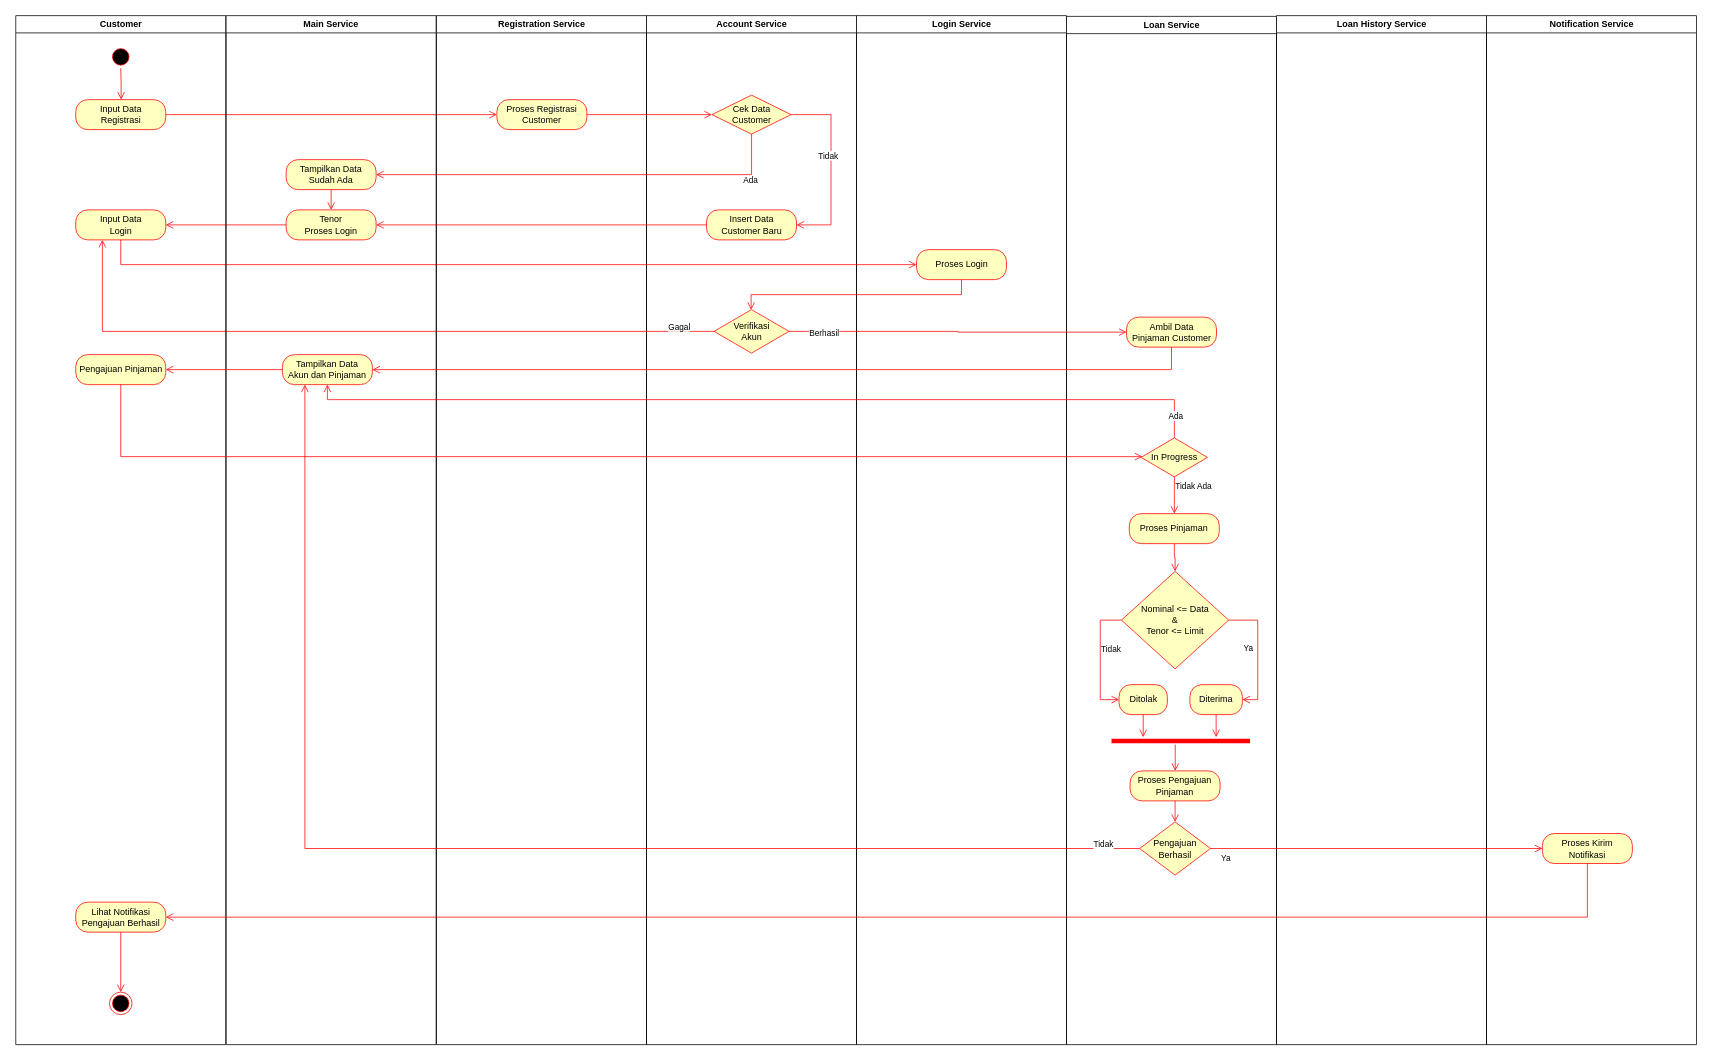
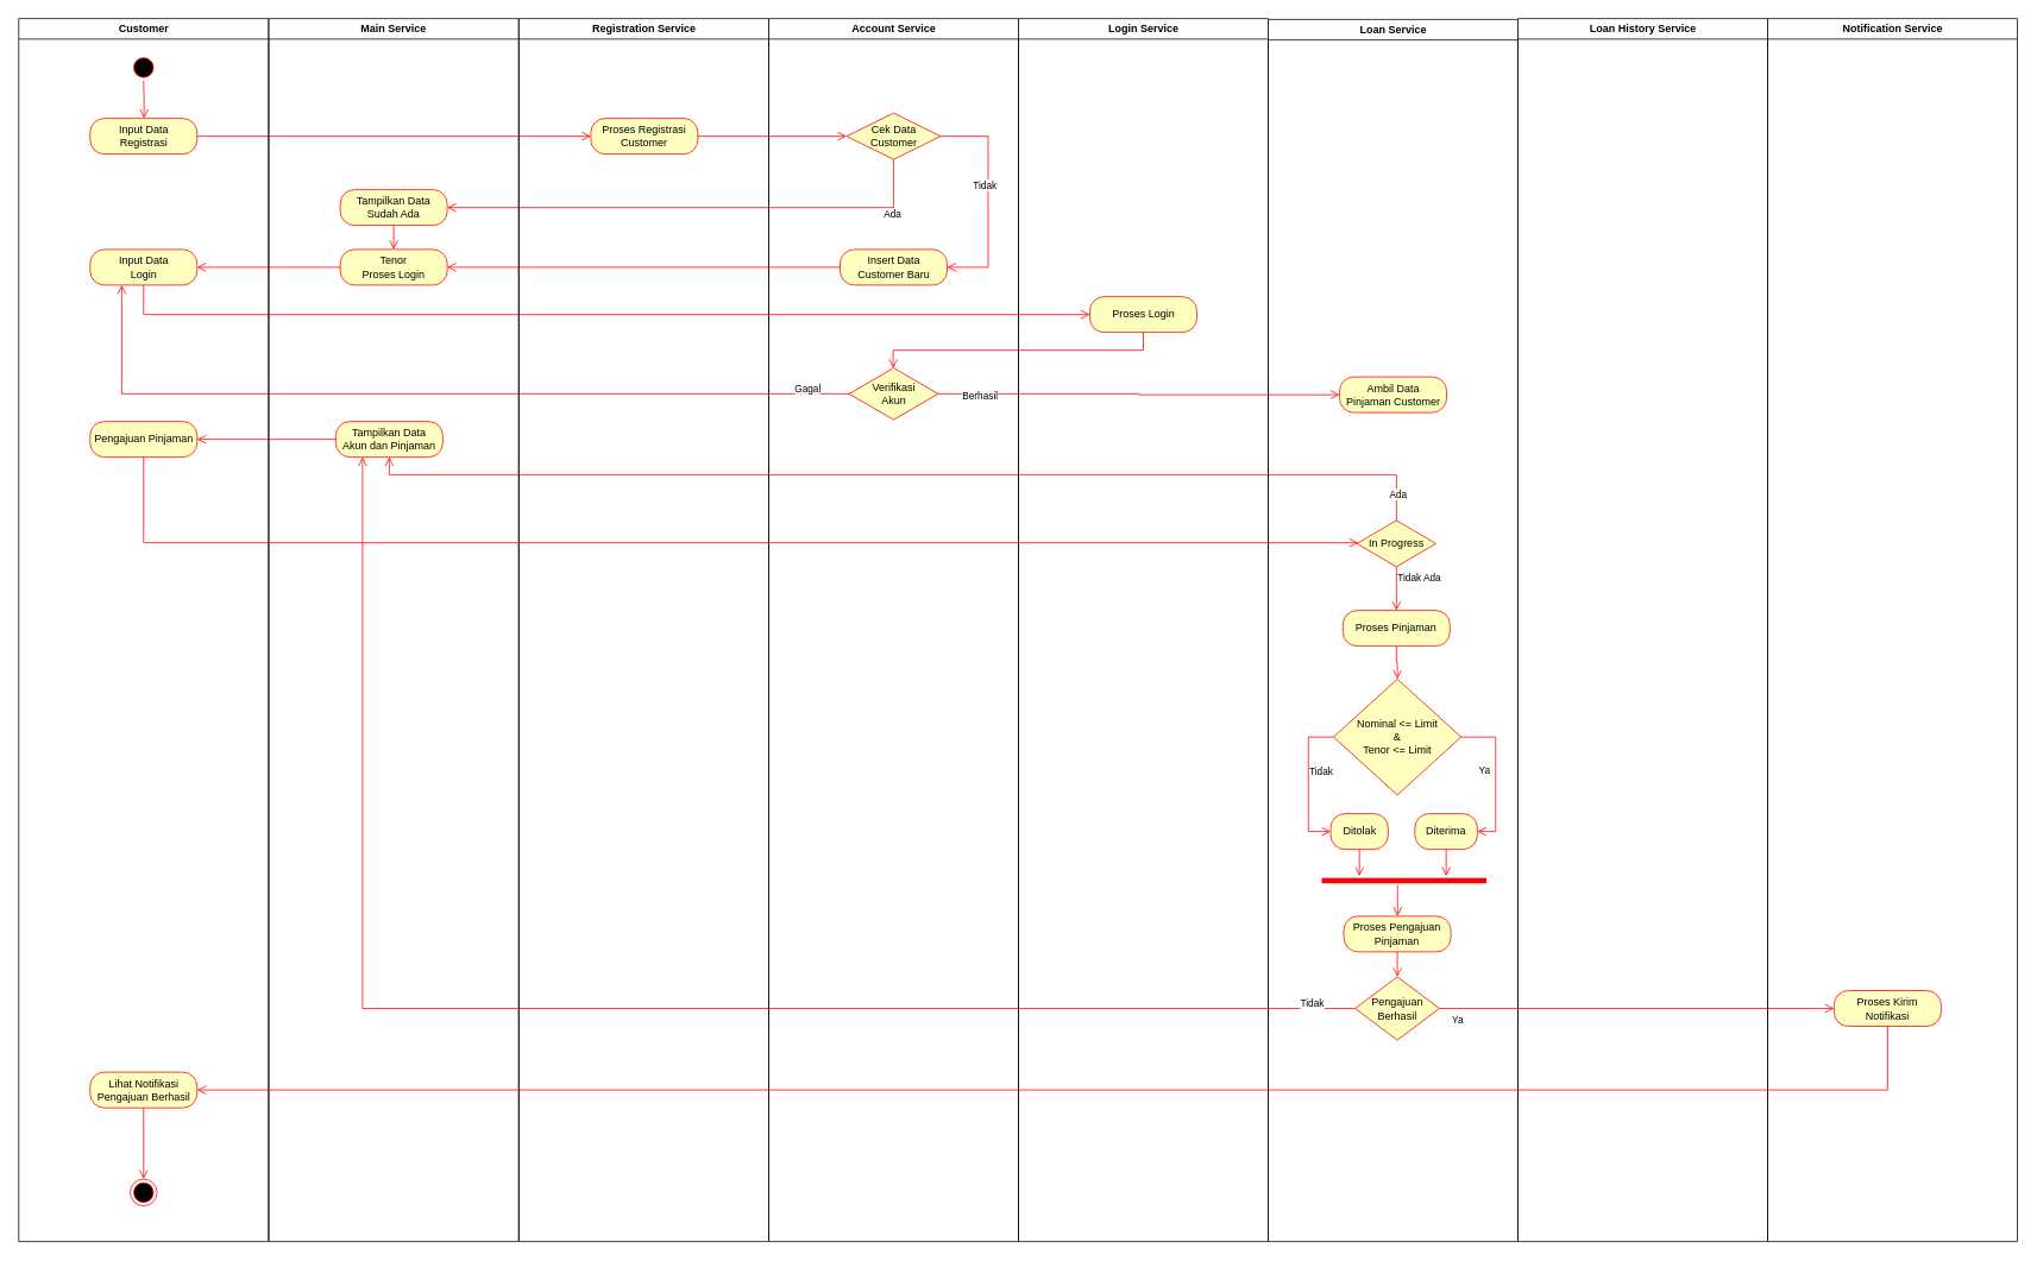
  <mxCell id="0" />
  <mxCell id="1" parent="0" />
  <mxCell id="2" value="Customer" style="swimlane;whiteSpace=wrap" parent="1" vertex="1"><mxGeometry x="20.5" y="20" width="280" height="1372" as="geometry" /></mxCell>
  <mxCell id="3" value="" style="ellipse;shape=startState;fillColor=#000000;strokeColor=#ff0000;" parent="2" vertex="1"><mxGeometry x="125" y="40" width="30" height="30" as="geometry" /></mxCell>
  <mxCell id="4" value="" style="edgeStyle=elbowEdgeStyle;elbow=horizontal;verticalAlign=bottom;endArrow=open;endSize=8;strokeColor=#FF0000;endFill=1;rounded=0" parent="2" source="3" target="5" edge="1"><mxGeometry x="100" y="40" as="geometry"><mxPoint x="115.5" y="110" as="targetPoint" /></mxGeometry></mxCell>
  <mxCell id="5" value="Input Data &lt;br&gt;Registrasi" style="rounded=1;whiteSpace=wrap;html=1;arcSize=40;fontColor=#000000;fillColor=#ffffc0;strokeColor=#ff0000;" vertex="1" parent="2"><mxGeometry x="80" y="112" width="120" height="40" as="geometry" /></mxCell>
  <mxCell id="6" value="Input Data&lt;br&gt;Login" style="rounded=1;whiteSpace=wrap;html=1;arcSize=40;fontColor=#000000;fillColor=#ffffc0;strokeColor=#ff0000;" vertex="1" parent="2"><mxGeometry x="80" y="259" width="120" height="40" as="geometry" /></mxCell>
  <mxCell id="7" value="Pengajuan Pinjaman" style="rounded=1;whiteSpace=wrap;html=1;arcSize=40;fontColor=#000000;fillColor=#ffffc0;strokeColor=#ff0000;" vertex="1" parent="2"><mxGeometry x="80" y="452" width="120" height="40" as="geometry" /></mxCell>
  <mxCell id="8" value="Lihat Notifikasi&lt;br&gt;Pengajuan Berhasil" style="rounded=1;whiteSpace=wrap;html=1;arcSize=40;fontColor=#000000;fillColor=#ffffc0;strokeColor=#ff0000;" vertex="1" parent="2"><mxGeometry x="80" y="1182" width="120" height="40" as="geometry" /></mxCell>
  <mxCell id="9" value="" style="ellipse;html=1;shape=endState;fillColor=#000000;strokeColor=#ff0000;" vertex="1" parent="2"><mxGeometry x="125" y="1302" width="30" height="30" as="geometry" /></mxCell>
  <mxCell id="10" value="" style="edgeStyle=orthogonalEdgeStyle;html=1;verticalAlign=bottom;endArrow=open;endSize=8;strokeColor=#ff0000;rounded=0;" edge="1" source="8" parent="2" target="9"><mxGeometry relative="1" as="geometry"><mxPoint x="955.5" y="1292" as="targetPoint" /></mxGeometry></mxCell>
  <mxCell id="11" value="Registration Service" style="swimlane;whiteSpace=wrap" parent="1" vertex="1"><mxGeometry x="581.5" y="20" width="280" height="1372" as="geometry" /></mxCell>
  <mxCell id="12" value="" style="endArrow=open;strokeColor=#FF0000;endFill=1;rounded=0" parent="11" edge="1"><mxGeometry relative="1" as="geometry"><mxPoint x="75" y="160" as="sourcePoint" /></mxGeometry></mxCell>
  <mxCell id="13" value="" style="endArrow=open;strokeColor=#FF0000;endFill=1;rounded=0" parent="11" edge="1"><mxGeometry relative="1" as="geometry"><mxPoint x="75" y="270" as="sourcePoint" /></mxGeometry></mxCell>
  <mxCell id="14" value="" style="endArrow=none;strokeColor=#FF0000;endFill=0;rounded=0;dashed=1" parent="11" edge="1"><mxGeometry relative="1" as="geometry"><mxPoint x="87.121" y="375" as="sourcePoint" /></mxGeometry></mxCell>
  <mxCell id="15" value="Proses Registrasi&lt;br&gt;Customer" style="rounded=1;whiteSpace=wrap;html=1;arcSize=40;fontColor=#000000;fillColor=#ffffc0;strokeColor=#ff0000;" vertex="1" parent="11"><mxGeometry x="80.5" y="112" width="120" height="40" as="geometry" /></mxCell>
  <mxCell id="16" value="Account Service" style="swimlane;whiteSpace=wrap" parent="1" vertex="1"><mxGeometry x="861.5" y="20" width="280" height="1372" as="geometry" /></mxCell>
  <mxCell id="17" value="Cek Data&lt;br&gt;Customer" style="rhombus;whiteSpace=wrap;html=1;fontColor=#000000;fillColor=#ffffc0;strokeColor=#ff0000;" vertex="1" parent="16"><mxGeometry x="87.25" y="106" width="105.5" height="52" as="geometry" /></mxCell>
  <mxCell id="18" value="Tidak" style="edgeStyle=orthogonalEdgeStyle;html=1;align=left;verticalAlign=bottom;endArrow=open;endSize=8;strokeColor=#ff0000;rounded=0;" edge="1" source="17" parent="16" target="19"><mxGeometry x="-0.129" y="-10" relative="1" as="geometry"><mxPoint x="215.5" y="292" as="targetPoint" /><Array as="points"><mxPoint x="246" y="132" /><mxPoint x="246" y="279" /></Array><mxPoint x="-9" y="10" as="offset" /></mxGeometry></mxCell>
  <mxCell id="19" value="Insert Data&lt;br&gt;Customer Baru" style="rounded=1;whiteSpace=wrap;html=1;arcSize=40;fontColor=#000000;fillColor=#ffffc0;strokeColor=#ff0000;" vertex="1" parent="16"><mxGeometry x="80" y="259" width="120" height="40" as="geometry" /></mxCell>
  <mxCell id="20" value="Verifikasi&lt;br&gt;Akun" style="rhombus;whiteSpace=wrap;html=1;fontColor=#000000;fillColor=#ffffc0;strokeColor=#ff0000;" vertex="1" parent="16"><mxGeometry x="90" y="392" width="100" height="58" as="geometry" /></mxCell>
  <mxCell id="21" value="" style="endArrow=open;strokeColor=#FF0000;endFill=1;rounded=0" parent="1" edge="1"><mxGeometry relative="1" as="geometry"><mxPoint x="190.5" y="370" as="sourcePoint" /></mxGeometry></mxCell>
  <mxCell id="22" value="" style="edgeStyle=orthogonalEdgeStyle;html=1;verticalAlign=bottom;endArrow=open;endSize=8;strokeColor=#ff0000;rounded=0;" edge="1" source="5" parent="1" target="15"><mxGeometry relative="1" as="geometry"><mxPoint x="135.5" y="232" as="targetPoint" /></mxGeometry></mxCell>
  <mxCell id="23" value="" style="edgeStyle=orthogonalEdgeStyle;html=1;verticalAlign=bottom;endArrow=open;endSize=8;strokeColor=#ff0000;rounded=0;" edge="1" source="15" parent="1" target="17"><mxGeometry relative="1" as="geometry"><mxPoint x="426" y="232" as="targetPoint" /></mxGeometry></mxCell>
  <mxCell id="24" value="" style="edgeStyle=orthogonalEdgeStyle;html=1;verticalAlign=bottom;endArrow=open;endSize=8;strokeColor=#ff0000;rounded=0;" edge="1" source="53" parent="1" target="6"><mxGeometry relative="1" as="geometry"><mxPoint x="440.5" y="432" as="targetPoint" /></mxGeometry></mxCell>
  <mxCell id="25" value="Ada" style="edgeStyle=orthogonalEdgeStyle;html=1;align=left;verticalAlign=top;endArrow=open;endSize=8;strokeColor=#ff0000;rounded=0;" edge="1" source="17" parent="1" target="52"><mxGeometry x="-0.76" y="-5" relative="1" as="geometry"><mxPoint x="696" y="272" as="targetPoint" /><Array as="points"><mxPoint x="1002" y="232" /></Array><mxPoint as="offset" /></mxGeometry></mxCell>
  <mxCell id="26" value="" style="edgeStyle=orthogonalEdgeStyle;html=1;verticalAlign=bottom;endArrow=open;endSize=8;strokeColor=#ff0000;rounded=0;" edge="1" source="19" parent="1" target="53"><mxGeometry relative="1" as="geometry"><mxPoint x="720.5" y="362" as="targetPoint" /></mxGeometry></mxCell>
  <mxCell id="27" value="Login Service" style="swimlane;whiteSpace=wrap" vertex="1" parent="1"><mxGeometry x="1141.5" y="20" width="280" height="1372" as="geometry" /></mxCell>
  <mxCell id="28" value="Proses Login" style="rounded=1;whiteSpace=wrap;html=1;arcSize=40;fontColor=#000000;fillColor=#ffffc0;strokeColor=#ff0000;" vertex="1" parent="27"><mxGeometry x="80" y="312" width="120" height="40" as="geometry" /></mxCell>
  <mxCell id="29" value="" style="edgeStyle=orthogonalEdgeStyle;html=1;verticalAlign=bottom;endArrow=open;endSize=8;strokeColor=#ff0000;rounded=0;" edge="1" source="6" parent="1" target="28"><mxGeometry relative="1" as="geometry"><mxPoint x="959.493" y="352" as="targetPoint" /><Array as="points"><mxPoint x="161" y="352" /></Array></mxGeometry></mxCell>
  <mxCell id="30" value="" style="edgeStyle=orthogonalEdgeStyle;html=1;verticalAlign=bottom;endArrow=open;endSize=8;strokeColor=#ff0000;rounded=0;" edge="1" source="28" parent="1" target="20"><mxGeometry relative="1" as="geometry"><mxPoint x="1016" y="432" as="targetPoint" /><Array as="points"><mxPoint x="1001" y="392" /></Array></mxGeometry></mxCell>
  <mxCell id="31" value="Gagal" style="edgeStyle=orthogonalEdgeStyle;html=1;align=left;verticalAlign=top;endArrow=open;endSize=8;strokeColor=#ff0000;rounded=0;" edge="1" source="20" parent="1" target="6"><mxGeometry x="-0.865" y="-19" relative="1" as="geometry"><mxPoint x="126" y="441" as="targetPoint" /><Array as="points"><mxPoint x="136" y="441" /></Array><mxPoint as="offset" /></mxGeometry></mxCell>
  <mxCell id="32" value="Loan Service" style="swimlane;whiteSpace=wrap" vertex="1" parent="1"><mxGeometry x="1421.5" y="21" width="280" height="1371" as="geometry" /></mxCell>
  <mxCell id="33" value="Ambil Data &lt;br&gt; Pinjaman Customer" style="rounded=1;whiteSpace=wrap;html=1;arcSize=40;fontColor=#000000;fillColor=#ffffc0;strokeColor=#ff0000;" vertex="1" parent="32"><mxGeometry x="80" y="401" width="120" height="40" as="geometry" /></mxCell>
  <mxCell id="34" value="In Progress" style="rhombus;whiteSpace=wrap;html=1;fontColor=#000000;fillColor=#ffffc0;strokeColor=#ff0000;" vertex="1" parent="32"><mxGeometry x="99.5" y="562" width="88.5" height="52" as="geometry" /></mxCell>
  <mxCell id="35" value="Tidak Ada" style="edgeStyle=orthogonalEdgeStyle;html=1;align=left;verticalAlign=top;endArrow=open;endSize=8;strokeColor=#ff0000;rounded=0;" edge="1" source="34" parent="32" target="36"><mxGeometry x="-1" relative="1" as="geometry"><mxPoint x="138.5" y="692" as="targetPoint" /></mxGeometry></mxCell>
  <mxCell id="36" value="Proses Pinjaman" style="rounded=1;whiteSpace=wrap;html=1;arcSize=40;fontColor=#000000;fillColor=#ffffc0;strokeColor=#ff0000;" vertex="1" parent="32"><mxGeometry x="83.75" y="663" width="120" height="40" as="geometry" /></mxCell>
  <mxCell id="37" value="" style="edgeStyle=orthogonalEdgeStyle;html=1;verticalAlign=bottom;endArrow=open;endSize=8;strokeColor=#ff0000;rounded=0;" edge="1" source="36" parent="32" target="38"><mxGeometry relative="1" as="geometry"><mxPoint x="114.5" y="792" as="targetPoint" /></mxGeometry></mxCell>
- <mxCell id="38" value="Nominal &amp;lt;= Data&lt;br&gt;&amp;amp;&lt;br&gt;Tenor &amp;lt;= Limit" style="rhombus;whiteSpace=wrap;html=1;fontColor=#000000;fillColor=#ffffc0;strokeColor=#ff0000;" vertex="1" parent="32"><mxGeometry x="73.25" y="740" width="143" height="130" as="geometry" /></mxCell>
+ <mxCell id="38" value="Nominal &amp;lt;= Limit&lt;br&gt;&amp;amp;&lt;br&gt;Tenor &amp;lt;= Limit" style="rhombus;whiteSpace=wrap;html=1;fontColor=#000000;fillColor=#ffffc0;strokeColor=#ff0000;" vertex="1" parent="32"><mxGeometry x="73.25" y="740" width="143" height="130" as="geometry" /></mxCell>
  <mxCell id="39" value="Ya" style="edgeStyle=orthogonalEdgeStyle;html=1;align=left;verticalAlign=bottom;endArrow=open;endSize=8;strokeColor=#ff0000;rounded=0;" edge="1" source="38" parent="32" target="43"><mxGeometry x="0.026" y="-21" relative="1" as="geometry"><mxPoint x="254.5" y="911" as="targetPoint" /><Array as="points"><mxPoint x="255" y="805" /><mxPoint x="255" y="911" /></Array><mxPoint as="offset" /></mxGeometry></mxCell>
  <mxCell id="40" value="Tidak" style="edgeStyle=orthogonalEdgeStyle;html=1;align=left;verticalAlign=top;endArrow=open;endSize=8;strokeColor=#ff0000;rounded=0;exitX=0;exitY=0.5;exitDx=0;exitDy=0;" edge="1" source="38" parent="32" target="41"><mxGeometry x="-0.319" y="-1" relative="1" as="geometry"><mxPoint x="44.19" y="913.05" as="targetPoint" /><mxPoint x="24.496" y="810.999" as="sourcePoint" /><Array as="points"><mxPoint x="45" y="805" /><mxPoint x="45" y="911" /></Array><mxPoint as="offset" /></mxGeometry></mxCell>
  <mxCell id="41" value="Ditolak" style="rounded=1;whiteSpace=wrap;html=1;arcSize=40;fontColor=#000000;fillColor=#ffffc0;strokeColor=#ff0000;" vertex="1" parent="32"><mxGeometry x="70" y="891" width="64.5" height="40" as="geometry" /></mxCell>
  <mxCell id="42" value="" style="edgeStyle=orthogonalEdgeStyle;html=1;verticalAlign=bottom;endArrow=open;endSize=8;strokeColor=#ff0000;rounded=0;" edge="1" source="41" parent="32" target="45"><mxGeometry relative="1" as="geometry"><mxPoint x="74.5" y="991" as="targetPoint" /><Array as="points"><mxPoint x="102" y="961" /><mxPoint x="102" y="961" /></Array></mxGeometry></mxCell>
  <mxCell id="43" value="Diterima" style="rounded=1;whiteSpace=wrap;html=1;arcSize=40;fontColor=#000000;fillColor=#ffffc0;strokeColor=#ff0000;" vertex="1" parent="32"><mxGeometry x="164.5" y="891" width="70" height="40" as="geometry" /></mxCell>
  <mxCell id="44" value="" style="edgeStyle=orthogonalEdgeStyle;html=1;verticalAlign=bottom;endArrow=open;endSize=8;strokeColor=#ff0000;rounded=0;" edge="1" source="43" parent="32" target="45"><mxGeometry relative="1" as="geometry"><mxPoint x="220" y="991" as="targetPoint" /><Array as="points"><mxPoint x="200" y="941" /><mxPoint x="200" y="941" /></Array></mxGeometry></mxCell>
  <mxCell id="45" value="" style="shape=line;html=1;strokeWidth=6;strokeColor=#ff0000;" vertex="1" parent="32"><mxGeometry x="60" y="961" width="184.75" height="10" as="geometry" /></mxCell>
  <mxCell id="46" value="" style="edgeStyle=orthogonalEdgeStyle;html=1;verticalAlign=bottom;endArrow=open;endSize=8;strokeColor=#ff0000;rounded=0;" edge="1" source="45" parent="32" target="47"><mxGeometry relative="1" as="geometry"><mxPoint x="154.5" y="1041" as="targetPoint" /><Array as="points"><mxPoint x="145" y="991" /><mxPoint x="145" y="991" /></Array></mxGeometry></mxCell>
  <mxCell id="47" value="Proses Pengajuan&lt;br&gt;Pinjaman" style="rounded=1;whiteSpace=wrap;html=1;arcSize=40;fontColor=#000000;fillColor=#ffffc0;strokeColor=#ff0000;" vertex="1" parent="32"><mxGeometry x="84.75" y="1006" width="120" height="40" as="geometry" /></mxCell>
  <mxCell id="48" value="" style="edgeStyle=orthogonalEdgeStyle;html=1;verticalAlign=bottom;endArrow=open;endSize=8;strokeColor=#ff0000;rounded=0;" edge="1" source="47" parent="32" target="49"><mxGeometry relative="1" as="geometry"><mxPoint x="144.75" y="1151" as="targetPoint" /></mxGeometry></mxCell>
  <mxCell id="49" value="Pengajuan&lt;br&gt;Berhasil" style="rhombus;whiteSpace=wrap;html=1;fontColor=#000000;fillColor=#ffffc0;strokeColor=#ff0000;" vertex="1" parent="32"><mxGeometry x="97.5" y="1074" width="94.5" height="71" as="geometry" /></mxCell>
  <mxCell id="50" value="Berhasil" style="edgeStyle=orthogonalEdgeStyle;html=1;align=left;verticalAlign=bottom;endArrow=open;endSize=8;strokeColor=#ff0000;rounded=0;" edge="1" source="20" parent="1" target="33"><mxGeometry x="-0.887" y="-11" relative="1" as="geometry"><mxPoint x="956" y="422" as="targetPoint" /><mxPoint as="offset" /></mxGeometry></mxCell>
  <mxCell id="51" value="Main Service" style="swimlane;whiteSpace=wrap" vertex="1" parent="1"><mxGeometry x="301" y="20" width="280" height="1372" as="geometry" /></mxCell>
  <mxCell id="52" value="Tampilkan Data&lt;br&gt;Sudah Ada" style="rounded=1;whiteSpace=wrap;html=1;arcSize=40;fontColor=#000000;fillColor=#ffffc0;strokeColor=#ff0000;" vertex="1" parent="51"><mxGeometry x="80" y="192" width="120" height="40" as="geometry" /></mxCell>
  <mxCell id="53" value="Tenor&lt;br&gt;Proses Login" style="rounded=1;whiteSpace=wrap;html=1;arcSize=40;fontColor=#000000;fillColor=#ffffc0;strokeColor=#ff0000;" vertex="1" parent="51"><mxGeometry x="80" y="259" width="120" height="40" as="geometry" /></mxCell>
  <mxCell id="54" value="" style="edgeStyle=orthogonalEdgeStyle;html=1;verticalAlign=bottom;endArrow=open;endSize=8;strokeColor=#ff0000;rounded=0;" edge="1" source="52" parent="51" target="53"><mxGeometry relative="1" as="geometry"><mxPoint x="420.5" y="302" as="targetPoint" /></mxGeometry></mxCell>
  <mxCell id="55" value="Tampilkan Data&lt;br&gt;Akun dan Pinjaman" style="rounded=1;whiteSpace=wrap;html=1;arcSize=40;fontColor=#000000;fillColor=#ffffc0;strokeColor=#ff0000;" vertex="1" parent="51"><mxGeometry x="75" y="452" width="120" height="40" as="geometry" /></mxCell>
- <mxCell id="56" value="" style="edgeStyle=orthogonalEdgeStyle;html=1;verticalAlign=bottom;endArrow=open;endSize=8;strokeColor=#ff0000;rounded=0;" edge="1" parent="1" source="33" target="55"><mxGeometry relative="1" as="geometry"><mxPoint x="446" y="582" as="targetPoint" /><mxPoint x="1026" y="492" as="sourcePoint" /><Array as="points"><mxPoint x="1562" y="492" /></Array></mxGeometry></mxCell>
  <mxCell id="57" value="" style="edgeStyle=orthogonalEdgeStyle;html=1;verticalAlign=bottom;endArrow=open;endSize=8;strokeColor=#ff0000;rounded=0;" edge="1" source="55" parent="1" target="7"><mxGeometry relative="1" as="geometry"><mxPoint x="436" y="572" as="targetPoint" /></mxGeometry></mxCell>
  <mxCell id="58" value="Ada" style="edgeStyle=orthogonalEdgeStyle;html=1;align=left;verticalAlign=bottom;endArrow=open;endSize=8;strokeColor=#ff0000;rounded=0;" edge="1" source="34" parent="1" target="55"><mxGeometry x="-0.967" y="9" relative="1" as="geometry"><mxPoint x="416" y="542" as="targetPoint" /><Array as="points"><mxPoint x="1565" y="532" /><mxPoint x="436" y="532" /></Array><mxPoint as="offset" /></mxGeometry></mxCell>
  <mxCell id="59" value="" style="edgeStyle=orthogonalEdgeStyle;html=1;verticalAlign=bottom;endArrow=open;endSize=8;strokeColor=#ff0000;rounded=0;" edge="1" source="7" parent="1" target="34"><mxGeometry relative="1" as="geometry"><mxPoint x="746" y="632" as="targetPoint" /><Array as="points"><mxPoint x="161" y="608" /></Array></mxGeometry></mxCell>
  <mxCell id="60" value="Loan History Service" style="swimlane;whiteSpace=wrap" vertex="1" parent="1"><mxGeometry x="1701.5" y="20" width="280" height="1372" as="geometry" /></mxCell>
  <mxCell id="61" value="Notification Service" style="swimlane;whiteSpace=wrap" vertex="1" parent="1"><mxGeometry x="1981.5" y="20" width="280" height="1372" as="geometry" /></mxCell>
  <mxCell id="62" value="Proses Kirim&lt;br&gt;Notifikasi" style="rounded=1;whiteSpace=wrap;html=1;arcSize=40;fontColor=#000000;fillColor=#ffffc0;strokeColor=#ff0000;" vertex="1" parent="61"><mxGeometry x="74.5" y="1090.5" width="120" height="40" as="geometry" /></mxCell>
  <mxCell id="63" value="Ya" style="edgeStyle=orthogonalEdgeStyle;html=1;align=left;verticalAlign=bottom;endArrow=open;endSize=8;strokeColor=#ff0000;rounded=0;" edge="1" source="49" parent="1" target="62"><mxGeometry x="-0.944" y="-21" relative="1" as="geometry"><mxPoint x="1711" y="1132" as="targetPoint" /><mxPoint as="offset" /></mxGeometry></mxCell>
  <mxCell id="64" value="Tidak" style="edgeStyle=orthogonalEdgeStyle;html=1;align=left;verticalAlign=top;endArrow=open;endSize=8;strokeColor=#ff0000;rounded=0;" edge="1" source="49" parent="1" target="55"><mxGeometry x="-0.927" y="-19" relative="1" as="geometry"><mxPoint x="396" y="702" as="targetPoint" /><Array as="points"><mxPoint x="406" y="1130" /></Array><mxPoint as="offset" /></mxGeometry></mxCell>
  <mxCell id="65" value="" style="edgeStyle=orthogonalEdgeStyle;html=1;verticalAlign=bottom;endArrow=open;endSize=8;strokeColor=#ff0000;rounded=0;" edge="1" parent="1" source="62" target="8"><mxGeometry relative="1" as="geometry"><mxPoint x="466" y="1212" as="targetPoint" /><mxPoint x="1636" y="1057" as="sourcePoint" /><Array as="points"><mxPoint x="2116" y="1222" /></Array></mxGeometry></mxCell>
